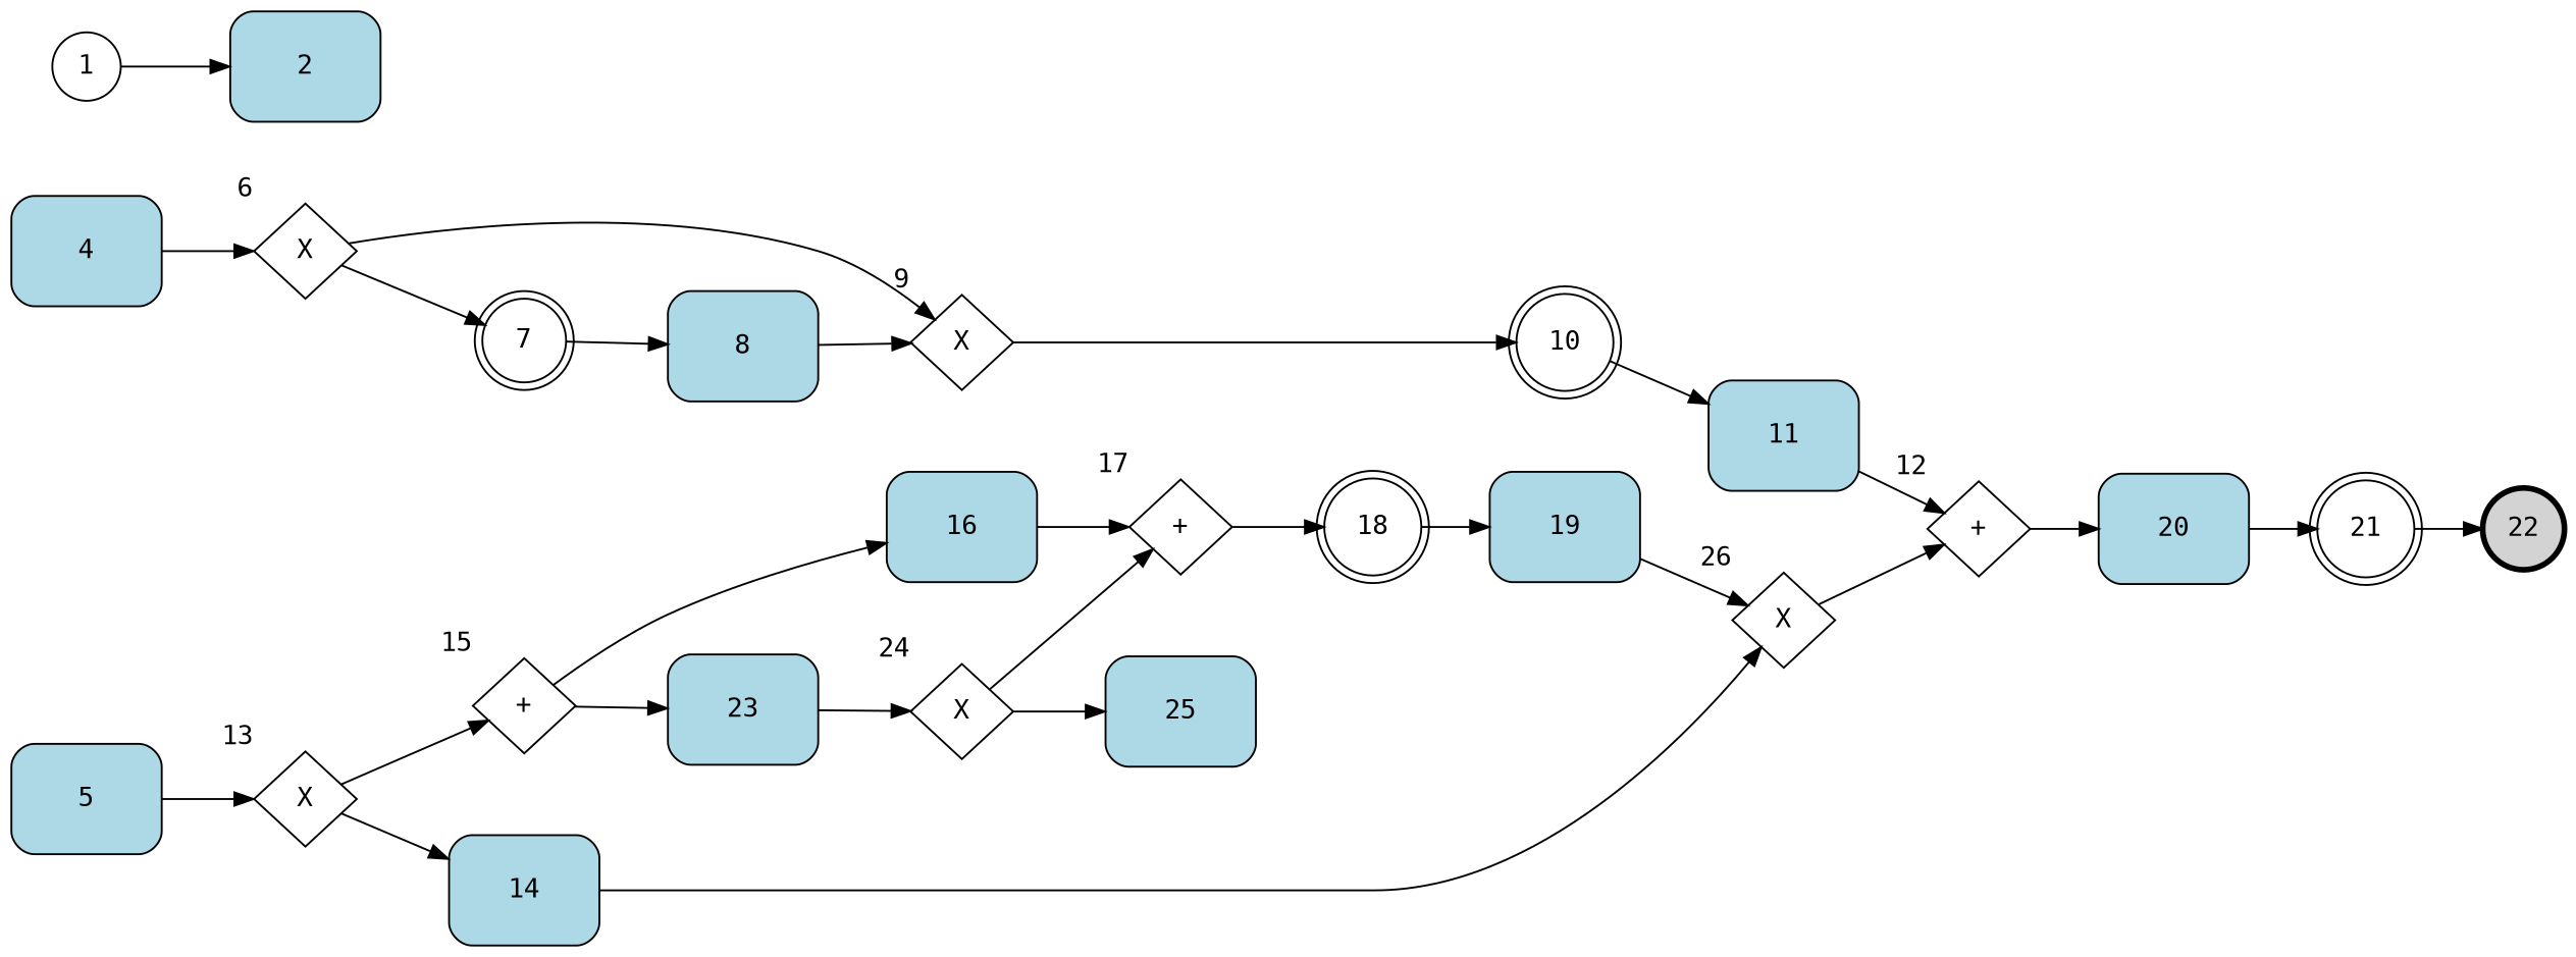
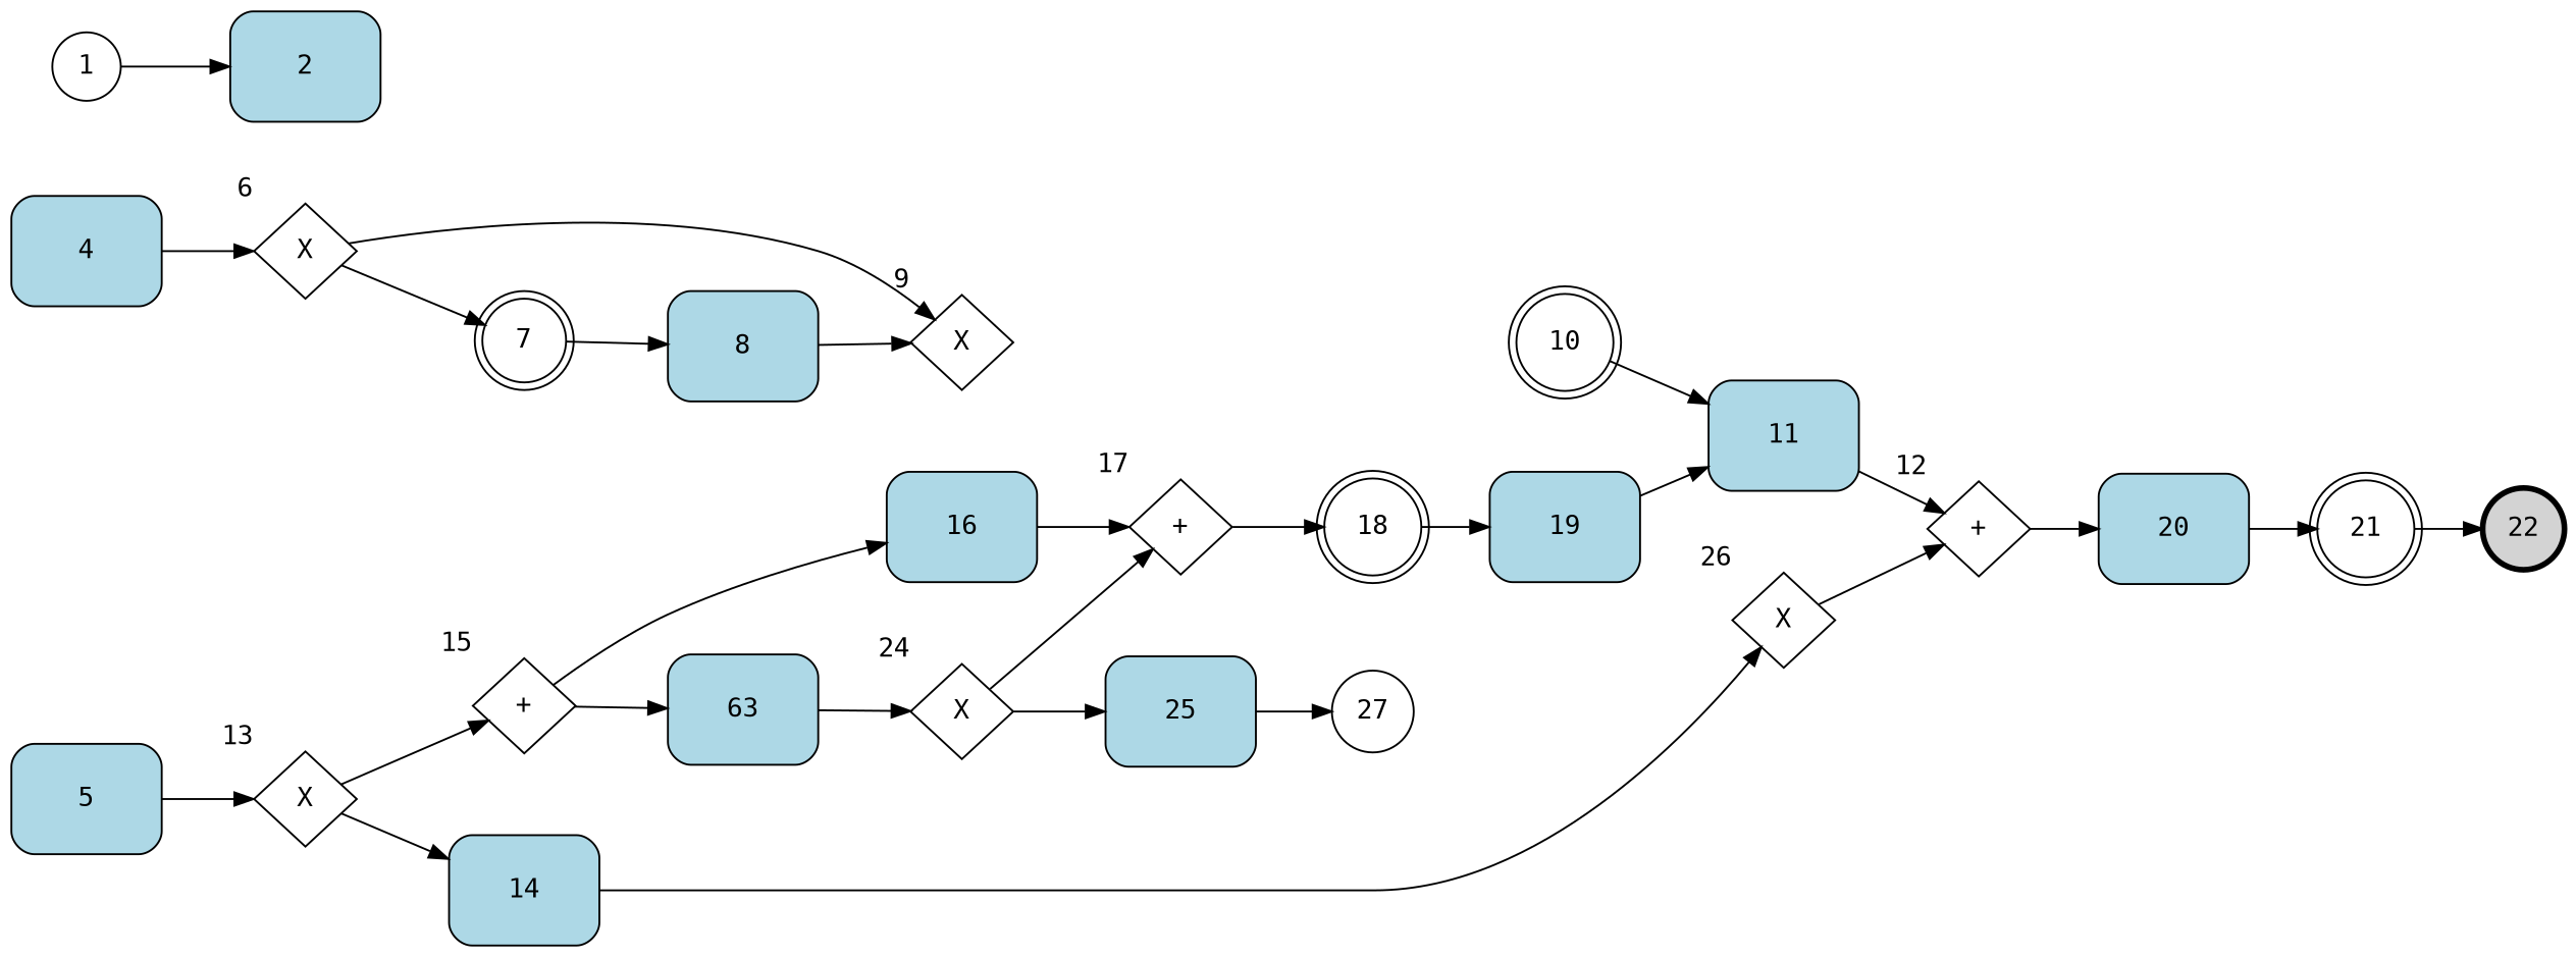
  digraph {
    fontname="DejaVu Sans Mono"
    nodesep=0.6
    rankdir=LR
    node [fontname="DejaVu Sans Mono" penwidth=1 shape=rect]
    edge [fontname="DejaVu Sans Mono"]
    n1 [fillcolor=lightblue height=0.8 label=4 style="rounded,filled" width=1.1]
    n2 [fillcolor=lightblue height=0.8 label=5 style="rounded,filled" width=1.1]
    n3 [fillcolor=lightblue height=0.8 label=14 style="rounded,filled" width=1.1]
    n4 [height=0.7 label="+" shape=diamond xlabel=15]
    n5 [height=0.7 label=X shape=diamond xlabel=6]
    n6 [height=0.7 label=X shape=diamond xlabel=13]
    n7 [height=0.7 label=X shape=diamond xlabel=26]
    n8 [fillcolor=lightblue height=0.8 label=16 style="rounded,filled" width=1.1]
-   n9 [fillcolor=lightblue height=0.8 label=23 style="rounded,filled" width=1.1]
+   n9 [fillcolor=lightblue height=0.8 label=63 style="rounded,filled" width=1.1]
    n10 [label=1 shape=circle]
    n11 [fillcolor=lightblue height=0.8 label=2 style="rounded,filled" width=1.1]
    n12 [label=7 shape=doublecircle]
    n13 [height=0.7 label=X shape=diamond xlabel=9]
    n14 [fillcolor=lightblue height=0.8 label=8 style="rounded,filled" width=1.1]
    n15 [label=10 shape=doublecircle]
    n16 [fillcolor=lightblue height=0.8 label=11 style="rounded,filled" width=1.1]
    n17 [height=0.7 label="+" shape=diamond xlabel=12]
    n18 [fillcolor=lightblue height=0.8 label=20 style="rounded,filled" width=1.1]
    n19 [label=21 shape=doublecircle]
    n20 [height=0.7 label="+" shape=diamond xlabel=17]
    n21 [height=0.7 label=X shape=diamond xlabel=24]
    n22 [label=18 shape=doublecircle]
    n23 [fillcolor=lightblue height=0.8 label=19 style="rounded,filled" width=1.1]
    n24 [label=22 penwidth=3 shape=circle style=filled]
    n25 [fillcolor=lightblue height=0.8 label=25 style="rounded,filled" width=1.1]
+   n26 [label=27 shape=circle]
    subgraph sub_1 {
      rank=same
      n1
      n2
    }
    subgraph sub_2 {
      rank=same
      n3
      n4
    }
    n1 -> n5
    n2 -> n6
    n3 -> n7
    n4 -> n8
    n4 -> n9
    n5 -> n12
    n5 -> n13
    n6 -> n3
    n6 -> n4
    n7 -> n17
    n8 -> n20
    n9 -> n21
    n10 -> n11
    n12 -> n14
-   n13 -> n15
    n14 -> n13
    n15 -> n16
    n16 -> n17
    n17 -> n18
    n18 -> n19
    n19 -> n24
    n20 -> n22
    n21 -> n20
    n21 -> n25
    n22 -> n23
-   n23 -> n7
+   n23 -> n16
+   n25 -> n26
  }
